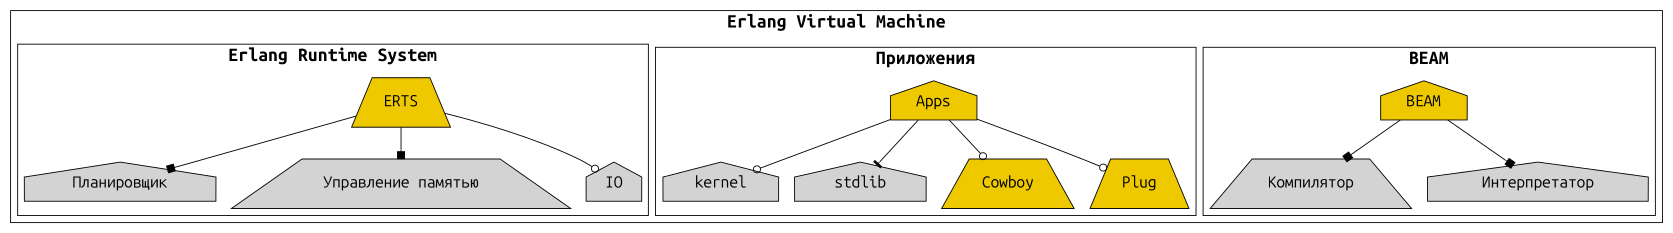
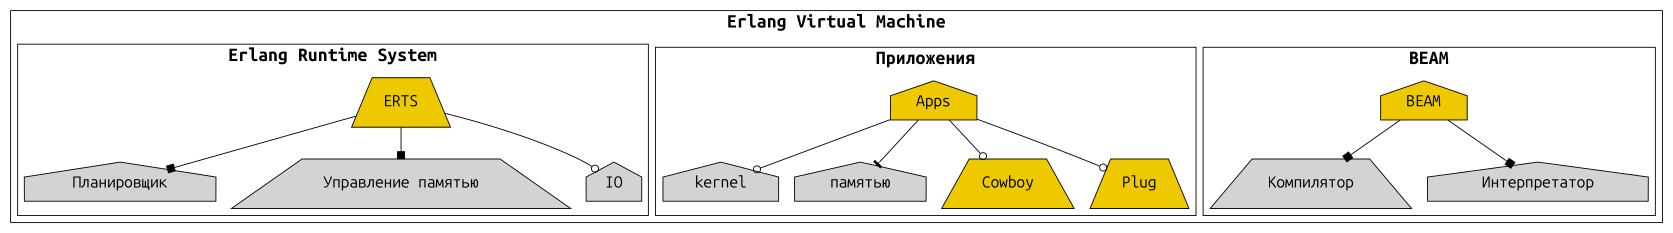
  digraph {
    fontname=UbuntuMono
    fontsize=20
    node [fontname=UbuntuMono fontsize=18 shape=house style=filled]
    edge [arrowhead=box]
    ERTS [fillcolor=gold2 shape=trapezium]
    "Планировщик"
    "Управление памятью" [shape=trapezium]
    IO
    Apps [fillcolor=gold2]
    kernel
-   stdlib
+   stdlib [label="памятью"]
    Cowboy [fillcolor=gold2 shape=trapezium]
    Plug [fillcolor=gold2 shape=trapezium]
    BEAM [fillcolor=gold2]
    "Компилятор" [shape=trapezium]
    "Интерпретатор"
    subgraph cluster_1 {
      label=<<b>Erlang Virtual Machine</b>>
      subgraph cluster_2 {
        label=<<b>Erlang Runtime System</b>>
        ERTS
        "Планировщик"
        "Управление памятью"
        IO
      }
      subgraph cluster_3 {
        label=<<b>Приложения</b>>
        Apps
        kernel
        stdlib
        Cowboy
        Plug
      }
      subgraph cluster_4 {
        label=<<b>BEAM</b>>
        BEAM
        "Компилятор"
        "Интерпретатор"
      }
    }
    ERTS -> "Планировщик"
    ERTS -> "Управление памятью"
    ERTS -> IO [arrowhead=odot]
    Apps -> kernel [arrowhead=odot]
    Apps -> stdlib [arrowhead=tee]
    Apps -> Cowboy [arrowhead=odot]
    Apps -> Plug [arrowhead=odot]
    BEAM -> "Компилятор"
    BEAM -> "Интерпретатор"
  }
